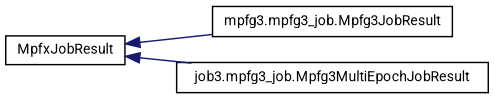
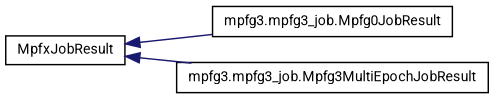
  digraph {
    fontname=Roboto
    rankdir=LR
    node [color=black fillcolor=white fontname=Roboto fontsize=10 shape=record style=filled]
    edge [color=midnightblue dir=back fontname=Roboto fontsize=10 labelfontname=Helvetica labelfontsize=10 style=solid]
    n1 [height=0.2 label=MpfxJobResult width=0.4]
-   n2 [height=0.2 label="mpfg3.mpfg3_job.Mpfg3JobResult" width=0.4]
-   n3 [height=0.2 label="job3.mpfg3_job.Mpfg3MultiEpochJobResult" width=0.4]
+   n2 [height=0.2 label="mpfg3.mpfg3_job.Mpfg0JobResult" width=0.4]
+   n3 [height=0.2 label="mpfg3.mpfg3_job.Mpfg3MultiEpochJobResult" width=0.4]
    n1 -> n2
    n1 -> n3
  }
